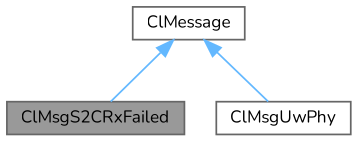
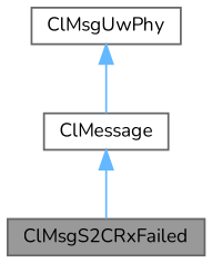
  digraph {
    fontname=Nunito
    node [color=gray40 fillcolor=white fontname=Nunito fontsize=10 shape=box style=filled]
    edge [color=steelblue1 dir=back fontname=Nunito fontsize=10 labelfontname=Helvetica labelfontsize=10 style=solid]
    n1 [fillcolor=grey60 fontcolor=black height=0.2 label=ClMsgS2CRxFailed width=0.4]
    n2 [height=0.2 label=ClMsgUwPhy width=0.4]
    n3 [height=0.2 label=ClMessage width=0.4]
    n3 -> n1
-   n3 -> n2
+   n2 -> n3
  }
